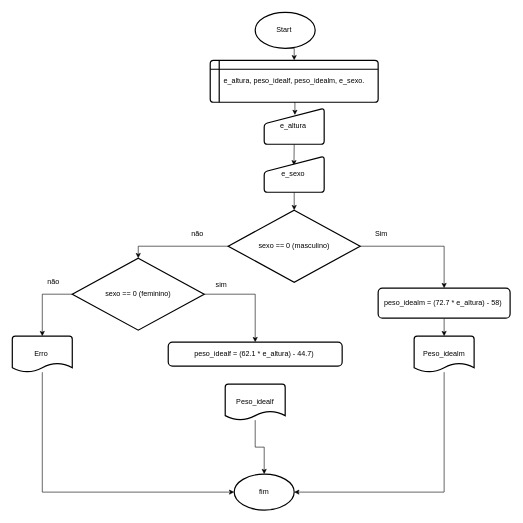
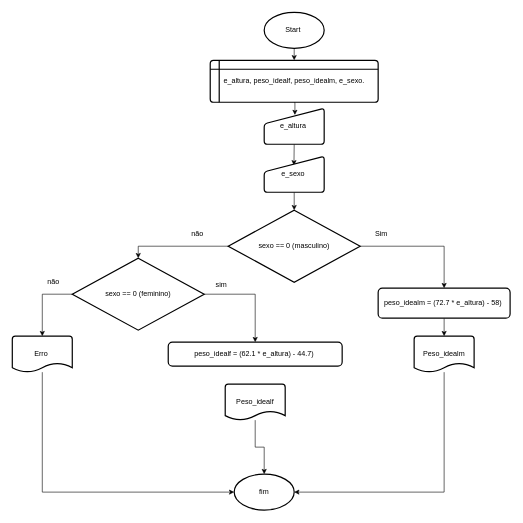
  <mxCell id="0" />
  <mxCell id="1" parent="0" />
  <mxCell id="2" style="edgeStyle=orthogonalEdgeStyle;rounded=0;orthogonalLoop=1;jettySize=auto;html=1;exitX=0.5;exitY=1;exitDx=0;exitDy=0;exitPerimeter=0;entryX=0.5;entryY=0;entryDx=0;entryDy=0;" edge="1" parent="1" source="3" target="10"><mxGeometry relative="1" as="geometry" /></mxCell>
- <mxCell id="3" value="&lt;font style=&quot;vertical-align: inherit&quot;&gt;&lt;font style=&quot;vertical-align: inherit&quot;&gt;Start&amp;nbsp;&lt;/font&gt;&lt;/font&gt;" style="strokeWidth=2;html=1;shape=mxgraph.flowchart.start_1;whiteSpace=wrap;" vertex="1" parent="1"><mxGeometry x="425" y="20" width="100" height="60" as="geometry" /></mxCell>
+ <mxCell id="3" value="&lt;font style=&quot;vertical-align: inherit&quot;&gt;&lt;font style=&quot;vertical-align: inherit&quot;&gt;Start&amp;nbsp;&lt;/font&gt;&lt;/font&gt;" style="strokeWidth=2;html=1;shape=mxgraph.flowchart.start_1;whiteSpace=wrap;" vertex="1" parent="1"><mxGeometry x="440" y="20" width="100" height="60" as="geometry" /></mxCell>
  <mxCell id="4" style="edgeStyle=orthogonalEdgeStyle;rounded=0;orthogonalLoop=1;jettySize=auto;html=1;exitX=0.5;exitY=1;exitDx=0;exitDy=0;entryX=0.496;entryY=0.253;entryDx=0;entryDy=0;entryPerimeter=0;" edge="1" parent="1" source="5" target="17"><mxGeometry relative="1" as="geometry" /></mxCell>
  <mxCell id="5" value="e_altura&amp;nbsp;" style="html=1;strokeWidth=2;shape=manualInput;whiteSpace=wrap;rounded=1;size=26;arcSize=11;" vertex="1" parent="1"><mxGeometry x="440" y="180" width="100" height="60" as="geometry" /></mxCell>
  <mxCell id="6" style="edgeStyle=orthogonalEdgeStyle;rounded=0;orthogonalLoop=1;jettySize=auto;html=1;exitX=0;exitY=0.5;exitDx=0;exitDy=0;exitPerimeter=0;entryX=0.5;entryY=0;entryDx=0;entryDy=0;entryPerimeter=0;" edge="1" parent="1" source="8" target="25"><mxGeometry relative="1" as="geometry" /></mxCell>
  <mxCell id="7" style="edgeStyle=orthogonalEdgeStyle;rounded=0;orthogonalLoop=1;jettySize=auto;html=1;exitX=1;exitY=0.5;exitDx=0;exitDy=0;exitPerimeter=0;entryX=0.5;entryY=0;entryDx=0;entryDy=0;" edge="1" parent="1" source="8" target="13"><mxGeometry relative="1" as="geometry" /></mxCell>
  <mxCell id="8" value="sexo == 0 (masculino)" style="strokeWidth=2;html=1;shape=mxgraph.flowchart.decision;whiteSpace=wrap;" vertex="1" parent="1"><mxGeometry x="380" y="350" width="220" height="120" as="geometry" /></mxCell>
  <mxCell id="9" style="edgeStyle=orthogonalEdgeStyle;rounded=0;orthogonalLoop=1;jettySize=auto;html=1;exitX=0.5;exitY=1;exitDx=0;exitDy=0;entryX=0.512;entryY=0.187;entryDx=0;entryDy=0;entryPerimeter=0;" edge="1" parent="1" source="10" target="5"><mxGeometry relative="1" as="geometry" /></mxCell>
  <mxCell id="10" value="e_altura, peso_idealf, peso_idealm, e_sexo." style="shape=internalStorage;whiteSpace=wrap;html=1;dx=15;dy=15;rounded=1;arcSize=8;strokeWidth=2;" vertex="1" parent="1"><mxGeometry x="350" y="100" width="280" height="70" as="geometry" /></mxCell>
  <mxCell id="11" value="peso_idealf = (62.1 * e_altura) - 44.7)&amp;nbsp;" style="rounded=1;whiteSpace=wrap;html=1;absoluteArcSize=1;arcSize=14;strokeWidth=2;" vertex="1" parent="1"><mxGeometry x="280" y="570" width="290" height="40" as="geometry" /></mxCell>
  <mxCell id="12" style="edgeStyle=orthogonalEdgeStyle;rounded=0;orthogonalLoop=1;jettySize=auto;html=1;exitX=0.5;exitY=1;exitDx=0;exitDy=0;entryX=0.5;entryY=0;entryDx=0;entryDy=0;entryPerimeter=0;" edge="1" parent="1" source="13" target="21"><mxGeometry relative="1" as="geometry" /></mxCell>
  <mxCell id="13" value="&lt;span&gt;peso_idealm = (72.7 * e_altura) - 58)&amp;nbsp;&lt;/span&gt;" style="rounded=1;whiteSpace=wrap;html=1;absoluteArcSize=1;arcSize=14;strokeWidth=2;" vertex="1" parent="1"><mxGeometry x="630" y="480" width="220" height="50" as="geometry" /></mxCell>
  <mxCell id="14" value="Sim" style="text;html=1;align=center;verticalAlign=middle;resizable=0;points=[];autosize=1;" vertex="1" parent="1"><mxGeometry x="615" y="380" width="40" height="20" as="geometry" /></mxCell>
  <mxCell id="15" value="não&amp;nbsp;" style="text;html=1;align=center;verticalAlign=middle;resizable=0;points=[];autosize=1;" vertex="1" parent="1"><mxGeometry x="310" y="380" width="40" height="20" as="geometry" /></mxCell>
  <mxCell id="16" style="edgeStyle=orthogonalEdgeStyle;rounded=0;orthogonalLoop=1;jettySize=auto;html=1;exitX=0.5;exitY=1;exitDx=0;exitDy=0;entryX=0.5;entryY=0;entryDx=0;entryDy=0;entryPerimeter=0;" edge="1" parent="1" source="17" target="8"><mxGeometry relative="1" as="geometry" /></mxCell>
  <mxCell id="17" value="e_sexo&amp;nbsp;" style="html=1;strokeWidth=2;shape=manualInput;whiteSpace=wrap;rounded=1;size=26;arcSize=11;" vertex="1" parent="1"><mxGeometry x="440" y="260" width="100" height="60" as="geometry" /></mxCell>
  <mxCell id="18" style="edgeStyle=orthogonalEdgeStyle;rounded=0;orthogonalLoop=1;jettySize=auto;html=1;entryX=0.5;entryY=0;entryDx=0;entryDy=0;entryPerimeter=0;" edge="1" parent="1" source="19" target="22"><mxGeometry relative="1" as="geometry" /></mxCell>
  <mxCell id="19" value="Peso_idealf" style="strokeWidth=2;html=1;shape=mxgraph.flowchart.document2;whiteSpace=wrap;size=0.25;" vertex="1" parent="1"><mxGeometry x="375" y="640" width="100" height="60" as="geometry" /></mxCell>
  <mxCell id="20" style="edgeStyle=orthogonalEdgeStyle;rounded=0;orthogonalLoop=1;jettySize=auto;html=1;entryX=1;entryY=0.5;entryDx=0;entryDy=0;entryPerimeter=0;" edge="1" parent="1" source="21" target="22"><mxGeometry relative="1" as="geometry"><Array as="points"><mxPoint x="740" y="820" /></Array></mxGeometry></mxCell>
  <mxCell id="21" value="Peso_idealm" style="strokeWidth=2;html=1;shape=mxgraph.flowchart.document2;whiteSpace=wrap;size=0.25;" vertex="1" parent="1"><mxGeometry x="690" y="560" width="100" height="60" as="geometry" /></mxCell>
  <mxCell id="22" value="fim" style="strokeWidth=2;html=1;shape=mxgraph.flowchart.start_1;whiteSpace=wrap;" vertex="1" parent="1"><mxGeometry x="390" y="790" width="100" height="60" as="geometry" /></mxCell>
  <mxCell id="23" style="edgeStyle=orthogonalEdgeStyle;rounded=0;orthogonalLoop=1;jettySize=auto;html=1;exitX=1;exitY=0.5;exitDx=0;exitDy=0;exitPerimeter=0;entryX=0.5;entryY=0;entryDx=0;entryDy=0;" edge="1" parent="1" source="25" target="11"><mxGeometry relative="1" as="geometry" /></mxCell>
  <mxCell id="24" style="edgeStyle=orthogonalEdgeStyle;rounded=0;orthogonalLoop=1;jettySize=auto;html=1;exitX=0;exitY=0.5;exitDx=0;exitDy=0;exitPerimeter=0;entryX=0.5;entryY=0;entryDx=0;entryDy=0;entryPerimeter=0;" edge="1" parent="1" source="25" target="28"><mxGeometry relative="1" as="geometry" /></mxCell>
  <mxCell id="25" value="sexo == 0 (feminino)" style="strokeWidth=2;html=1;shape=mxgraph.flowchart.decision;whiteSpace=wrap;" vertex="1" parent="1"><mxGeometry x="120" y="430" width="220" height="120" as="geometry" /></mxCell>
  <mxCell id="26" value="sim&amp;nbsp;" style="text;html=1;align=center;verticalAlign=middle;resizable=0;points=[];autosize=1;" vertex="1" parent="1"><mxGeometry x="350" y="465" width="40" height="20" as="geometry" /></mxCell>
  <mxCell id="27" style="edgeStyle=orthogonalEdgeStyle;rounded=0;orthogonalLoop=1;jettySize=auto;html=1;entryX=0;entryY=0.5;entryDx=0;entryDy=0;entryPerimeter=0;" edge="1" parent="1" source="28" target="22"><mxGeometry relative="1" as="geometry"><Array as="points"><mxPoint x="70" y="820" /></Array></mxGeometry></mxCell>
  <mxCell id="28" value="Erro&amp;nbsp;" style="strokeWidth=2;html=1;shape=mxgraph.flowchart.document2;whiteSpace=wrap;size=0.25;" vertex="1" parent="1"><mxGeometry x="20" y="560" width="100" height="60" as="geometry" /></mxCell>
  <mxCell id="29" value="não&amp;nbsp;" style="text;html=1;align=center;verticalAlign=middle;resizable=0;points=[];autosize=1;" vertex="1" parent="1"><mxGeometry x="70" y="460" width="40" height="20" as="geometry" /></mxCell>
